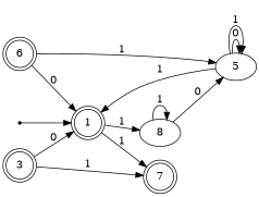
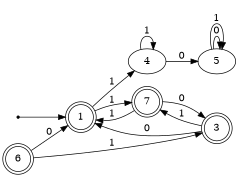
  digraph {
    rankdir=LR
    node [shape=doublecircle]
    _qi [shape=point]
    1
-   4 [shape=oval label=8]
+   4 [shape=oval]
    n4 [label=7]
    5 [shape=oval]
    3
    6
    _qi -> 1
    1 -> 4 [label=1]
    1 -> n4 [label=1]
    4 -> 4 [label=1]
    4 -> 5 [label=0]
-   5 -> 1 [label=1]
+   n4 -> 1 [label=1]
+   n4 -> 3 [label=0]
    5 -> 5 [label=0]
    5 -> 5 [label=1]
    3 -> 1 [label=0]
    3 -> n4 [label=1]
    6 -> 1 [label=0]
-   6 -> 5 [label=1]
+   6 -> 3 [label=1]
  }
